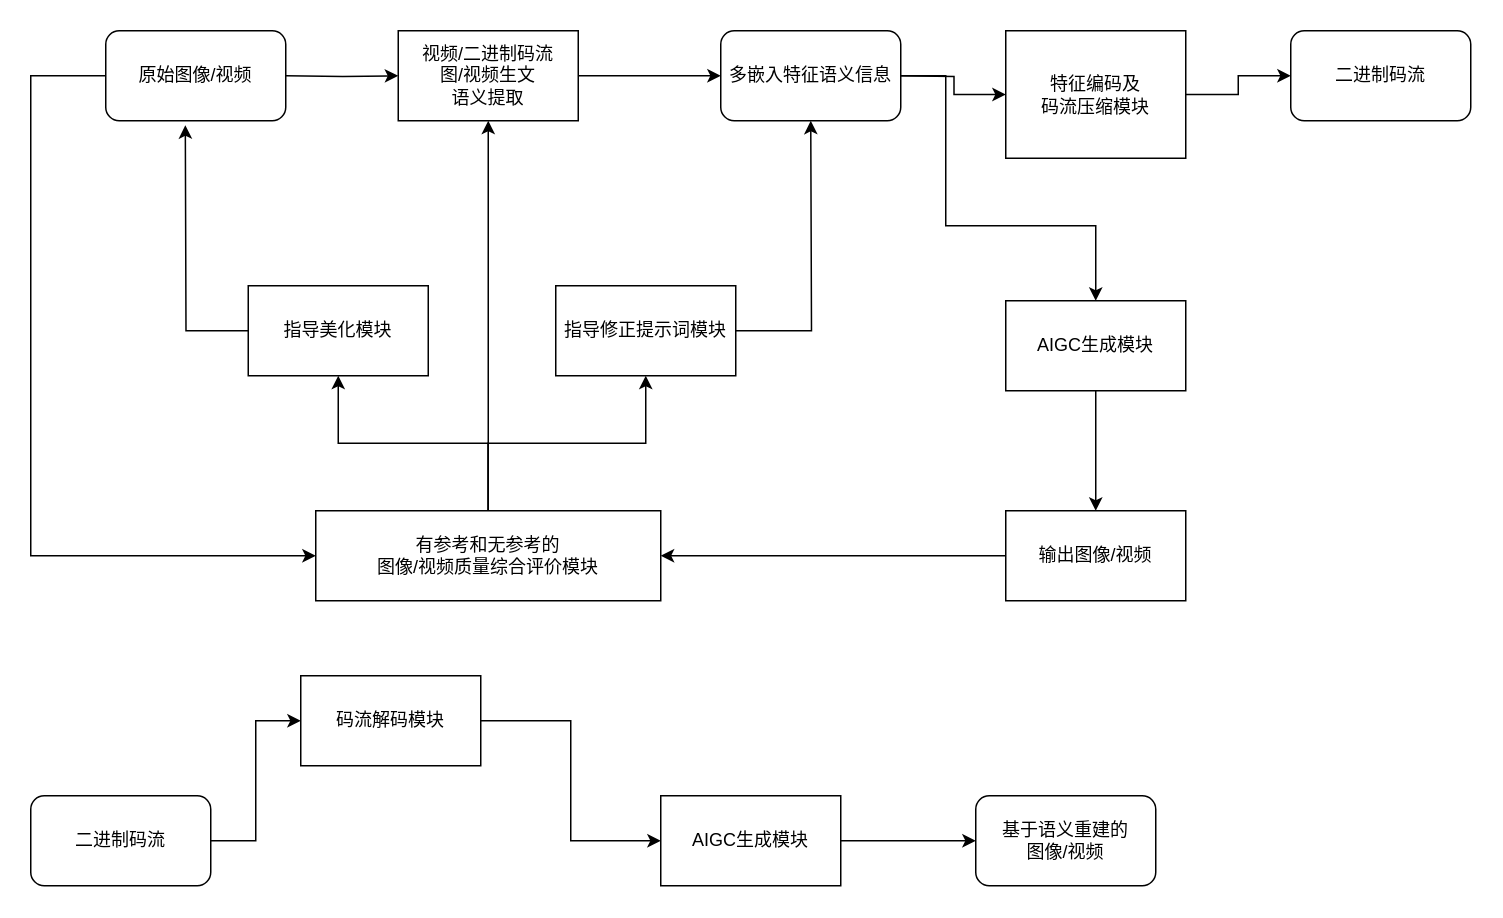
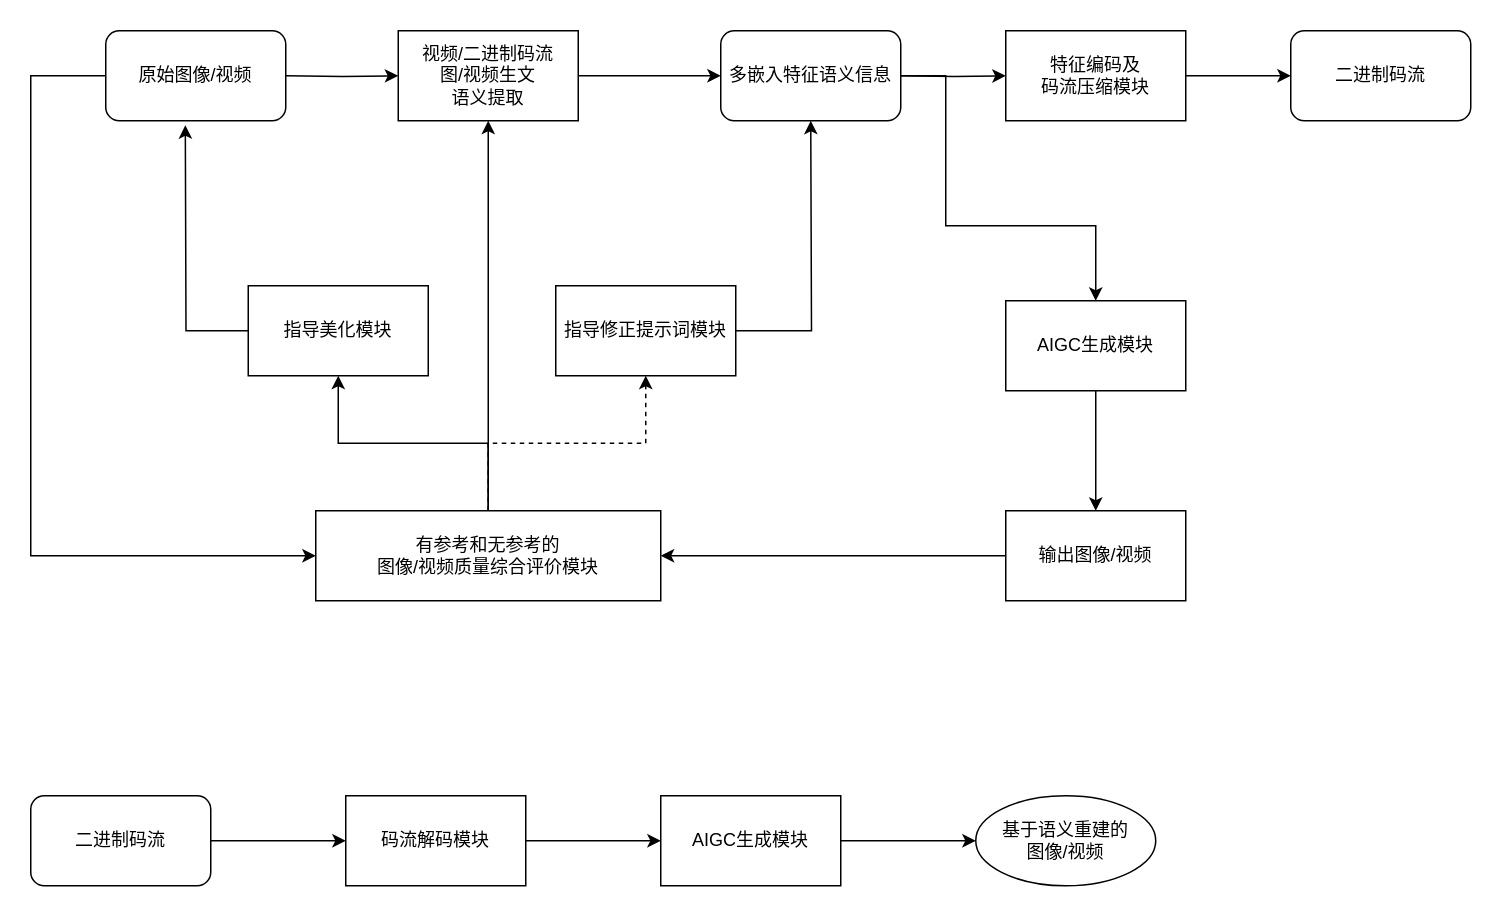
  <mxCell id="0" />
  <mxCell id="1" parent="0" />
  <mxCell id="2" style="edgeStyle=orthogonalEdgeStyle;rounded=0;orthogonalLoop=1;jettySize=auto;html=1;entryX=0;entryY=0.5;entryDx=0;entryDy=0;" parent="1" target="5" edge="1"><mxGeometry relative="1" as="geometry"><mxPoint x="190" y="50" as="sourcePoint" /></mxGeometry></mxCell>
  <mxCell id="3" style="edgeStyle=orthogonalEdgeStyle;rounded=0;orthogonalLoop=1;jettySize=auto;html=1;entryX=0;entryY=0.5;entryDx=0;entryDy=0;" parent="1" target="17" edge="1"><mxGeometry relative="1" as="geometry"><mxPoint x="70" y="50" as="sourcePoint" /><Array as="points"><mxPoint x="20" y="50" /><mxPoint x="20" y="370" /></Array></mxGeometry></mxCell>
  <mxCell id="4" style="edgeStyle=orthogonalEdgeStyle;rounded=0;orthogonalLoop=1;jettySize=auto;html=1;entryX=0;entryY=0.5;entryDx=0;entryDy=0;" parent="1" source="5" edge="1"><mxGeometry relative="1" as="geometry"><mxPoint x="480" y="50" as="targetPoint" /></mxGeometry></mxCell>
  <mxCell id="5" value="视频/二进制码流&lt;div&gt;图/视频生文&lt;/div&gt;&lt;div&gt;语义提取&lt;/div&gt;" style="rounded=0;whiteSpace=wrap;html=1;" parent="1" vertex="1"><mxGeometry x="265" y="20" width="120" height="60" as="geometry" /></mxCell>
  <mxCell id="6" style="edgeStyle=orthogonalEdgeStyle;rounded=0;orthogonalLoop=1;jettySize=auto;html=1;entryX=0;entryY=0.5;entryDx=0;entryDy=0;" parent="1" target="9" edge="1"><mxGeometry relative="1" as="geometry"><mxPoint x="600" y="50" as="sourcePoint" /></mxGeometry></mxCell>
  <mxCell id="7" style="edgeStyle=orthogonalEdgeStyle;rounded=0;orthogonalLoop=1;jettySize=auto;html=1;entryX=0.5;entryY=0;entryDx=0;entryDy=0;" parent="1" target="19" edge="1"><mxGeometry relative="1" as="geometry"><mxPoint x="600" y="50" as="sourcePoint" /><Array as="points"><mxPoint x="630" y="50" /><mxPoint x="630" y="150" /><mxPoint x="730" y="150" /></Array></mxGeometry></mxCell>
  <mxCell id="8" style="edgeStyle=orthogonalEdgeStyle;rounded=0;orthogonalLoop=1;jettySize=auto;html=1;entryX=0;entryY=0.5;entryDx=0;entryDy=0;" parent="1" source="9" target="22" edge="1"><mxGeometry relative="1" as="geometry" /></mxCell>
- <mxCell id="9" value="特征编码及&lt;div&gt;码流压缩模块&lt;/div&gt;" style="rounded=0;whiteSpace=wrap;html=1;" parent="1" vertex="1"><mxGeometry x="670" y="20" width="120" height="85" as="geometry" /></mxCell>
+ <mxCell id="9" value="特征编码及&lt;div&gt;码流压缩模块&lt;/div&gt;" style="rounded=0;whiteSpace=wrap;html=1;" parent="1" vertex="1"><mxGeometry x="670" y="20" width="120" height="60" as="geometry" /></mxCell>
  <mxCell id="10" value="指导美化模块" style="rounded=0;whiteSpace=wrap;html=1;" parent="1" vertex="1"><mxGeometry x="165" y="190" width="120" height="60" as="geometry" /></mxCell>
  <mxCell id="11" style="edgeStyle=orthogonalEdgeStyle;rounded=0;orthogonalLoop=1;jettySize=auto;html=1;entryX=0.5;entryY=1;entryDx=0;entryDy=0;" parent="1" source="12" edge="1"><mxGeometry relative="1" as="geometry"><mxPoint x="540" y="80" as="targetPoint" /></mxGeometry></mxCell>
  <mxCell id="12" value="指导修正提示词模块" style="rounded=0;whiteSpace=wrap;html=1;" parent="1" vertex="1"><mxGeometry x="370" y="190" width="120" height="60" as="geometry" /></mxCell>
  <mxCell id="13" style="edgeStyle=orthogonalEdgeStyle;rounded=0;orthogonalLoop=1;jettySize=auto;html=1;entryX=0.442;entryY=1.05;entryDx=0;entryDy=0;entryPerimeter=0;" parent="1" source="10" edge="1"><mxGeometry relative="1" as="geometry"><mxPoint x="123.04" y="83" as="targetPoint" /></mxGeometry></mxCell>
  <mxCell id="14" style="edgeStyle=orthogonalEdgeStyle;rounded=0;orthogonalLoop=1;jettySize=auto;html=1;" parent="1" source="17" target="5" edge="1"><mxGeometry relative="1" as="geometry" /></mxCell>
  <mxCell id="15" style="edgeStyle=orthogonalEdgeStyle;rounded=0;orthogonalLoop=1;jettySize=auto;html=1;entryX=0.5;entryY=1;entryDx=0;entryDy=0;" parent="1" source="17" target="10" edge="1"><mxGeometry relative="1" as="geometry" /></mxCell>
- <mxCell id="16" style="edgeStyle=orthogonalEdgeStyle;rounded=0;orthogonalLoop=1;jettySize=auto;html=1;entryX=0.5;entryY=1;entryDx=0;entryDy=0;" parent="1" source="17" target="12" edge="1"><mxGeometry relative="1" as="geometry" /></mxCell>
+ <mxCell id="16" style="edgeStyle=orthogonalEdgeStyle;rounded=0;orthogonalLoop=1;jettySize=auto;html=1;entryX=0.5;entryY=1;entryDx=0;entryDy=0;dashed=1;" parent="1" source="17" target="12" edge="1"><mxGeometry relative="1" as="geometry" /></mxCell>
  <mxCell id="17" value="有参考和无参考的&lt;div&gt;图像/视频质量综合评价模块&lt;/div&gt;" style="rounded=0;whiteSpace=wrap;html=1;" parent="1" vertex="1"><mxGeometry x="210" y="340" width="230" height="60" as="geometry" /></mxCell>
  <mxCell id="18" style="edgeStyle=orthogonalEdgeStyle;rounded=0;orthogonalLoop=1;jettySize=auto;html=1;entryX=0.5;entryY=0;entryDx=0;entryDy=0;" parent="1" source="19" target="21" edge="1"><mxGeometry relative="1" as="geometry" /></mxCell>
  <mxCell id="19" value="AIGC生成模块" style="rounded=0;whiteSpace=wrap;html=1;" parent="1" vertex="1"><mxGeometry x="670" y="200" width="120" height="60" as="geometry" /></mxCell>
  <mxCell id="20" style="edgeStyle=orthogonalEdgeStyle;rounded=0;orthogonalLoop=1;jettySize=auto;html=1;entryX=1;entryY=0.5;entryDx=0;entryDy=0;" parent="1" source="21" target="17" edge="1"><mxGeometry relative="1" as="geometry" /></mxCell>
  <mxCell id="21" value="输出图像/视频" style="rounded=0;whiteSpace=wrap;html=1;" parent="1" vertex="1"><mxGeometry x="670" y="340" width="120" height="60" as="geometry" /></mxCell>
  <mxCell id="22" value="二进制码流" style="rounded=1;whiteSpace=wrap;html=1;" parent="1" vertex="1"><mxGeometry x="860" y="20" width="120" height="60" as="geometry" /></mxCell>
  <mxCell id="23" style="edgeStyle=orthogonalEdgeStyle;rounded=0;orthogonalLoop=1;jettySize=auto;html=1;entryX=0;entryY=0.5;entryDx=0;entryDy=0;" parent="1" source="24" target="26" edge="1"><mxGeometry relative="1" as="geometry" /></mxCell>
  <mxCell id="24" value="二进制码流" style="rounded=1;whiteSpace=wrap;html=1;" parent="1" vertex="1"><mxGeometry x="20" y="530" width="120" height="60" as="geometry" /></mxCell>
  <mxCell id="25" style="edgeStyle=orthogonalEdgeStyle;rounded=0;orthogonalLoop=1;jettySize=auto;html=1;entryX=0;entryY=0.5;entryDx=0;entryDy=0;" parent="1" source="26" target="28" edge="1"><mxGeometry relative="1" as="geometry" /></mxCell>
- <mxCell id="26" value="码流解码模块" style="rounded=0;whiteSpace=wrap;html=1;" parent="1" vertex="1"><mxGeometry x="200" y="450" width="120" height="60" as="geometry" /></mxCell>
+ <mxCell id="26" value="码流解码模块" style="rounded=0;whiteSpace=wrap;html=1;" parent="1" vertex="1"><mxGeometry x="230" y="530" width="120" height="60" as="geometry" /></mxCell>
  <mxCell id="27" style="edgeStyle=orthogonalEdgeStyle;rounded=0;orthogonalLoop=1;jettySize=auto;html=1;entryX=0;entryY=0.5;entryDx=0;entryDy=0;" parent="1" source="28" target="29" edge="1"><mxGeometry relative="1" as="geometry" /></mxCell>
  <mxCell id="28" value="AIGC生成模块" style="rounded=0;whiteSpace=wrap;html=1;" parent="1" vertex="1"><mxGeometry x="440" y="530" width="120" height="60" as="geometry" /></mxCell>
- <mxCell id="29" value="基于语义重建的&lt;div&gt;图像/视频&lt;/div&gt;" style="rounded=1;whiteSpace=wrap;html=1;" parent="1" vertex="1"><mxGeometry x="650" y="530" width="120" height="60" as="geometry" /></mxCell>
+ <mxCell id="29" value="基于语义重建的&lt;div&gt;图像/视频&lt;/div&gt;" style="ellipse;whiteSpace=wrap;html=1;" parent="1" vertex="1"><mxGeometry x="650" y="530" width="120" height="60" as="geometry" /></mxCell>
  <mxCell id="30" value="原始图像/视频" style="rounded=1;whiteSpace=wrap;html=1;" parent="1" vertex="1"><mxGeometry x="70" y="20" width="120" height="60" as="geometry" /></mxCell>
  <mxCell id="31" value="多嵌入特征语义信息" style="rounded=1;whiteSpace=wrap;html=1;" parent="1" vertex="1"><mxGeometry x="480" y="20" width="120" height="60" as="geometry" /></mxCell>
